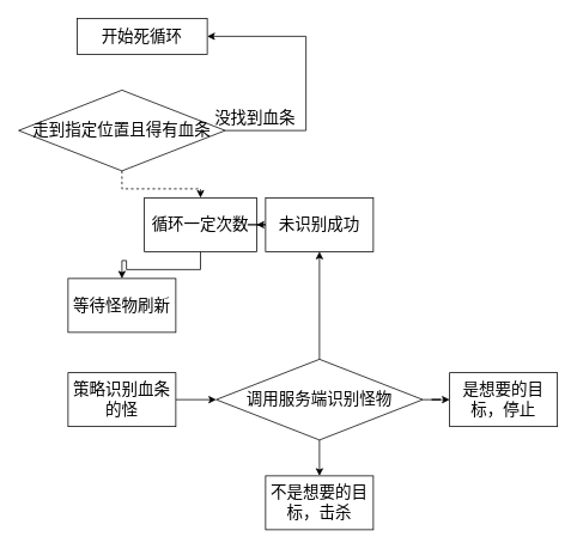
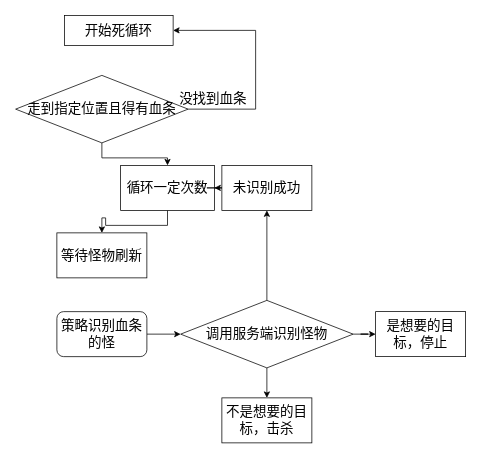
  <mxCell id="0" />
  <mxCell id="1" parent="0" />
  <mxCell id="2" style="edgeStyle=orthogonalEdgeStyle;rounded=0;orthogonalLoop=1;jettySize=auto;html=1;entryX=1;entryY=0.5;entryDx=0;entryDy=0;fontSize=18;" edge="1" parent="1" source="5" target="6"><mxGeometry relative="1" as="geometry"><Array as="points"><mxPoint x="340" y="145" /><mxPoint x="340" y="40" /></Array></mxGeometry></mxCell>
  <mxCell id="3" value="没找到血条" style="edgeLabel;html=1;align=center;verticalAlign=middle;resizable=0;points=[];fontSize=18;" vertex="1" connectable="0" parent="2"><mxGeometry x="-0.697" relative="1" as="geometry"><mxPoint x="-14" y="-15" as="offset" /></mxGeometry></mxCell>
- <mxCell id="4" value="" style="edgeStyle=orthogonalEdgeStyle;rounded=0;orthogonalLoop=1;jettySize=auto;html=1;fontSize=18;dashed=1;" edge="1" parent="1" source="5" target="15"><mxGeometry relative="1" as="geometry" /></mxCell>
+ <mxCell id="4" value="" style="edgeStyle=orthogonalEdgeStyle;rounded=0;orthogonalLoop=1;jettySize=auto;html=1;fontSize=18;" edge="1" parent="1" source="5" target="15"><mxGeometry relative="1" as="geometry" /></mxCell>
  <mxCell id="5" value="&lt;span style=&quot;text-align: left;&quot;&gt;走到指定位置且得有血条&lt;/span&gt;" style="rhombus;whiteSpace=wrap;html=1;fontSize=18;" vertex="1" parent="1"><mxGeometry x="20" y="100" width="230" height="90" as="geometry" /></mxCell>
  <mxCell id="6" value="开始死循环" style="whiteSpace=wrap;html=1;fontSize=18;" vertex="1" parent="1"><mxGeometry x="85" y="20" width="145" height="40" as="geometry" /></mxCell>
  <mxCell id="7" value="等待怪物刷新" style="whiteSpace=wrap;html=1;fontSize=18;" vertex="1" parent="1"><mxGeometry x="75" y="310" width="120" height="60" as="geometry" /></mxCell>
  <mxCell id="8" value="" style="edgeStyle=orthogonalEdgeStyle;rounded=0;orthogonalLoop=1;jettySize=auto;html=1;fontSize=18;" edge="1" parent="1" source="9" target="13"><mxGeometry relative="1" as="geometry" /></mxCell>
- <mxCell id="9" value="策略识别血条的怪" style="whiteSpace=wrap;html=1;fontSize=18;" vertex="1" parent="1"><mxGeometry x="75" y="415" width="120" height="60" as="geometry" /></mxCell>
+ <mxCell id="9" value="策略识别血条的怪" style="whiteSpace=wrap;html=1;fontSize=18;rounded=1;" vertex="1" parent="1"><mxGeometry x="75" y="415" width="120" height="60" as="geometry" /></mxCell>
  <mxCell id="10" value="" style="edgeStyle=orthogonalEdgeStyle;rounded=0;orthogonalLoop=1;jettySize=auto;html=1;fontSize=18;" edge="1" parent="1" source="13" target="17"><mxGeometry relative="1" as="geometry" /></mxCell>
  <mxCell id="11" value="" style="edgeStyle=orthogonalEdgeStyle;rounded=0;orthogonalLoop=1;jettySize=auto;html=1;fontSize=18;" edge="1" parent="1" source="13" target="18"><mxGeometry relative="1" as="geometry" /></mxCell>
  <mxCell id="12" value="" style="edgeStyle=orthogonalEdgeStyle;rounded=0;orthogonalLoop=1;jettySize=auto;html=1;fontSize=18;" edge="1" parent="1" source="13" target="19"><mxGeometry relative="1" as="geometry" /></mxCell>
  <mxCell id="13" value="&lt;div style=&quot;text-align: left;&quot;&gt;&lt;span style=&quot;background-color: initial;&quot;&gt;调用服务端识别怪物&lt;/span&gt;&lt;/div&gt;" style="rhombus;whiteSpace=wrap;html=1;fontSize=18;" vertex="1" parent="1"><mxGeometry x="240" y="400" width="230" height="90" as="geometry" /></mxCell>
  <mxCell id="14" value="" style="edgeStyle=orthogonalEdgeStyle;rounded=0;orthogonalLoop=1;jettySize=auto;html=1;fontSize=18;" edge="1" parent="1" source="15" target="7"><mxGeometry relative="1" as="geometry" /></mxCell>
  <mxCell id="15" value="循环一定次数" style="whiteSpace=wrap;html=1;fontSize=18;" vertex="1" parent="1"><mxGeometry x="160" y="220" width="125" height="60" as="geometry" /></mxCell>
  <mxCell id="16" value="" style="edgeStyle=orthogonalEdgeStyle;rounded=0;orthogonalLoop=1;jettySize=auto;html=1;fontSize=18;" edge="1" parent="1" source="17" target="15"><mxGeometry relative="1" as="geometry" /></mxCell>
  <mxCell id="17" value="未识别成功" style="whiteSpace=wrap;html=1;fontSize=18;" vertex="1" parent="1"><mxGeometry x="295" y="220" width="120" height="60" as="geometry" /></mxCell>
  <mxCell id="18" value="不是想要的目标，击杀" style="whiteSpace=wrap;html=1;fontSize=18;" vertex="1" parent="1"><mxGeometry x="295" y="530" width="120" height="60" as="geometry" /></mxCell>
  <mxCell id="19" value="是想要的目标，停止" style="whiteSpace=wrap;html=1;fontSize=18;" vertex="1" parent="1"><mxGeometry x="500" y="415" width="120" height="60" as="geometry" /></mxCell>
